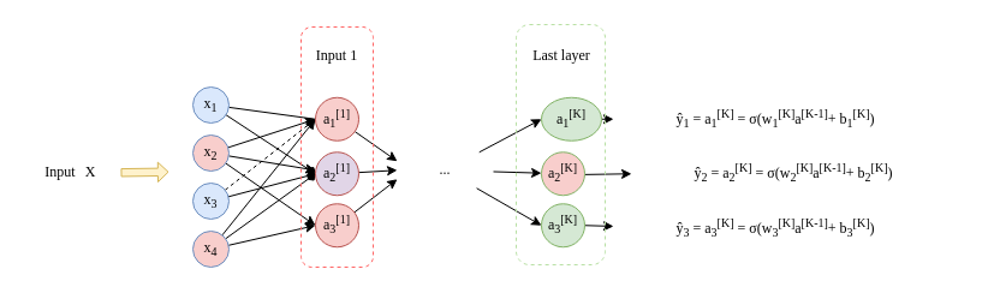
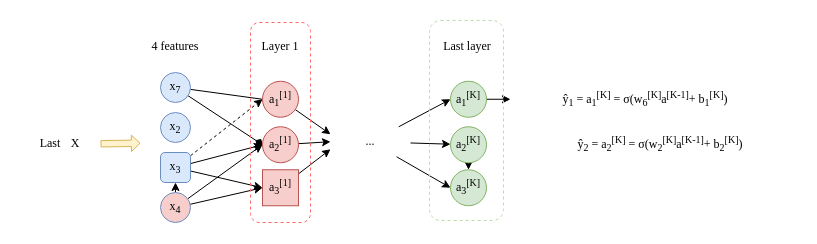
  <mxCell id="0" />
  <mxCell id="1" parent="0" />
  <mxCell id="2" style="edgeStyle=none;rounded=0;orthogonalLoop=1;jettySize=auto;html=1;entryX=0.5;entryY=1;entryDx=0;entryDy=0;fontSize=10;endArrow=none;" edge="1" parent="1" source="4" target="22"><mxGeometry relative="1" as="geometry" /></mxCell>
  <mxCell id="3" style="edgeStyle=none;rounded=0;orthogonalLoop=1;jettySize=auto;html=1;entryX=0;entryY=0.5;entryDx=0;entryDy=0;fontSize=10;endArrow=diamond;" edge="1" parent="1" source="4" target="24"><mxGeometry relative="1" as="geometry" /></mxCell>
- <mxCell id="4" value="x&lt;sub&gt;1&lt;/sub&gt;" style="ellipse;whiteSpace=wrap;html=1;aspect=fixed;fillColor=#dae8fc;strokeColor=#6c8ebf;fontFamily=Lucida Console;" parent="1" vertex="1"><mxGeometry x="160" y="72" width="30" height="30" as="geometry" /></mxCell>
- <mxCell id="5" style="edgeStyle=none;rounded=0;orthogonalLoop=1;jettySize=auto;html=1;entryX=0.5;entryY=1;entryDx=0;entryDy=0;fontSize=10;" edge="1" parent="1" source="8" target="22"><mxGeometry relative="1" as="geometry" /></mxCell>
- <mxCell id="6" style="edgeStyle=none;rounded=0;orthogonalLoop=1;jettySize=auto;html=1;fontSize=10;" edge="1" parent="1" source="8" target="24"><mxGeometry relative="1" as="geometry" /></mxCell>
- <mxCell id="7" style="edgeStyle=none;rounded=0;orthogonalLoop=1;jettySize=auto;html=1;entryX=0;entryY=0.5;entryDx=0;entryDy=0;fontSize=10;" edge="1" parent="1" source="8" target="26"><mxGeometry relative="1" as="geometry" /></mxCell>
- <mxCell id="8" value="x&lt;sub&gt;2&lt;/sub&gt;" style="ellipse;whiteSpace=wrap;html=1;aspect=fixed;fillColor=#f8cecc;strokeColor=#6c8ebf;fontFamily=Lucida Console;" parent="1" vertex="1"><mxGeometry x="160" y="112" width="30" height="30" as="geometry" /></mxCell>
+ <mxCell id="4" value="x&lt;sub&gt;7&lt;/sub&gt;" style="ellipse;whiteSpace=wrap;html=1;aspect=fixed;fillColor=#dae8fc;strokeColor=#6c8ebf;fontFamily=Lucida Console;" parent="1" vertex="1"><mxGeometry x="160" y="72" width="30" height="30" as="geometry" /></mxCell>
+ <mxCell id="8" value="x&lt;sub&gt;2&lt;/sub&gt;" style="ellipse;whiteSpace=wrap;html=1;aspect=fixed;fillColor=#dae8fc;strokeColor=#6c8ebf;fontFamily=Lucida Console;" parent="1" vertex="1"><mxGeometry x="160" y="112" width="30" height="30" as="geometry" /></mxCell>
  <mxCell id="9" style="edgeStyle=none;rounded=0;orthogonalLoop=1;jettySize=auto;html=1;entryX=0.5;entryY=1;entryDx=0;entryDy=0;fontSize=10;dashed=1;" edge="1" parent="1" source="12" target="22"><mxGeometry relative="1" as="geometry" /></mxCell>
- <mxCell id="10" style="edgeStyle=none;rounded=0;orthogonalLoop=1;jettySize=auto;html=1;entryX=0;entryY=0.5;entryDx=0;entryDy=0;fontSize=10;endArrow=diamond;" edge="1" parent="1" source="12" target="24"><mxGeometry relative="1" as="geometry" /></mxCell>
- <mxCell id="12" value="x&lt;sub&gt;3&lt;/sub&gt;" style="ellipse;whiteSpace=wrap;html=1;aspect=fixed;fillColor=#dae8fc;strokeColor=#6c8ebf;fontFamily=Lucida Console;" parent="1" vertex="1"><mxGeometry x="160" y="152" width="30" height="30" as="geometry" /></mxCell>
- <mxCell id="13" style="edgeStyle=none;rounded=0;orthogonalLoop=1;jettySize=auto;html=1;entryX=0.5;entryY=1;entryDx=0;entryDy=0;fontSize=10;" edge="1" parent="1" source="16" target="22"><mxGeometry relative="1" as="geometry" /></mxCell>
- <mxCell id="14" style="edgeStyle=none;rounded=0;orthogonalLoop=1;jettySize=auto;html=1;entryX=0;entryY=0.5;entryDx=0;entryDy=0;fontSize=10;endArrow=diamond;" edge="1" parent="1" source="16" target="24"><mxGeometry relative="1" as="geometry" /></mxCell>
+ <mxCell id="10" style="edgeStyle=none;rounded=0;orthogonalLoop=1;jettySize=auto;html=1;entryX=0;entryY=0.5;entryDx=0;entryDy=0;fontSize=10;" edge="1" parent="1" source="12" target="24"><mxGeometry relative="1" as="geometry" /></mxCell>
+ <mxCell id="11" style="edgeStyle=none;rounded=0;orthogonalLoop=1;jettySize=auto;html=1;entryX=0;entryY=0.5;entryDx=0;entryDy=0;fontSize=10;" edge="1" parent="1" source="12" target="26"><mxGeometry relative="1" as="geometry" /></mxCell>
+ <mxCell id="12" value="x&lt;sub&gt;3&lt;/sub&gt;" style="whiteSpace=wrap;html=1;aspect=fixed;fillColor=#dae8fc;strokeColor=#6c8ebf;fontFamily=Lucida Console;rounded=1;" parent="1" vertex="1"><mxGeometry x="160" y="152" width="30" height="30" as="geometry" /></mxCell>
+ <mxCell id="13" style="edgeStyle=none;rounded=0;orthogonalLoop=1;jettySize=auto;html=1;fontSize=10;" edge="1" parent="1" source="16" target="12"><mxGeometry relative="1" as="geometry" /></mxCell>
+ <mxCell id="14" style="edgeStyle=none;rounded=0;orthogonalLoop=1;jettySize=auto;html=1;entryX=0;entryY=0.5;entryDx=0;entryDy=0;fontSize=10;" edge="1" parent="1" source="16" target="24"><mxGeometry relative="1" as="geometry" /></mxCell>
  <mxCell id="15" style="edgeStyle=none;rounded=0;orthogonalLoop=1;jettySize=auto;html=1;entryX=0;entryY=0.5;entryDx=0;entryDy=0;fontSize=10;" edge="1" parent="1" source="16" target="26"><mxGeometry relative="1" as="geometry" /></mxCell>
  <mxCell id="16" value="x&lt;sub&gt;4&lt;/sub&gt;" style="ellipse;whiteSpace=wrap;html=1;aspect=fixed;fillColor=#f8cecc;strokeColor=#6c8ebf;fontFamily=Lucida Console;" parent="1" vertex="1"><mxGeometry x="160" y="192" width="30" height="30" as="geometry" /></mxCell>
- <mxCell id="17" value="Input" style="text;html=1;strokeColor=none;fillColor=none;align=center;verticalAlign=middle;whiteSpace=wrap;rounded=0;fontFamily=Lucida Console;" parent="1" vertex="1"><mxGeometry x="20" y="128" width="60" height="30" as="geometry" /></mxCell>
+ <mxCell id="17" value="Last" style="text;html=1;strokeColor=none;fillColor=none;align=center;verticalAlign=middle;whiteSpace=wrap;rounded=0;fontFamily=Lucida Console;" parent="1" vertex="1"><mxGeometry x="20" y="128" width="60" height="30" as="geometry" /></mxCell>
  <mxCell id="18" value="" style="shape=flexArrow;endArrow=classic;html=1;rounded=0;fontFamily=Lucida Console;fillColor=#fff2cc;strokeColor=#d6b656;width=6.387;endSize=2.528;endWidth=9.011;" parent="1" edge="1"><mxGeometry width="50" height="50" relative="1" as="geometry"><mxPoint x="100" y="143.28" as="sourcePoint" /><mxPoint x="140" y="142.71" as="targetPoint" /></mxGeometry></mxCell>
+ <mxCell id="19" value="4 features" style="text;html=1;strokeColor=none;fillColor=none;align=center;verticalAlign=middle;whiteSpace=wrap;rounded=0;fontFamily=Lucida Console;" parent="1" vertex="1"><mxGeometry x="135" y="31" width="80" height="30" as="geometry" /></mxCell>
  <mxCell id="20" value="X" style="text;html=1;strokeColor=none;fillColor=none;align=center;verticalAlign=middle;whiteSpace=wrap;rounded=0;fontFamily=Lucida Console;" parent="1" vertex="1"><mxGeometry x="60" y="128" width="30" height="30" as="geometry" /></mxCell>
  <mxCell id="21" style="edgeStyle=none;rounded=0;orthogonalLoop=1;jettySize=auto;html=1;entryX=0;entryY=0.25;entryDx=0;entryDy=0;fontSize=10;" edge="1" parent="1" source="22" target="31"><mxGeometry relative="1" as="geometry" /></mxCell>
  <mxCell id="22" value="a&lt;sub&gt;1&lt;/sub&gt;&lt;sup&gt;[1]&lt;/sup&gt;" style="ellipse;whiteSpace=wrap;html=1;aspect=fixed;fillColor=#f8cecc;strokeColor=#b85450;fontFamily=Lucida Console;direction=south;" vertex="1" parent="1"><mxGeometry x="262" y="80.75" width="36" height="36" as="geometry" /></mxCell>
  <mxCell id="23" style="edgeStyle=none;rounded=0;orthogonalLoop=1;jettySize=auto;html=1;entryX=0;entryY=0.5;entryDx=0;entryDy=0;fontSize=10;" edge="1" parent="1" source="24" target="31"><mxGeometry relative="1" as="geometry" /></mxCell>
- <mxCell id="24" value="a&lt;sub&gt;2&lt;/sub&gt;&lt;sup&gt;[1]&lt;/sup&gt;" style="ellipse;whiteSpace=wrap;html=1;aspect=fixed;fillColor=#e1d5e7;strokeColor=#b85450;fontFamily=Lucida Console;" vertex="1" parent="1"><mxGeometry x="262" y="126.25" width="36" height="36" as="geometry" /></mxCell>
+ <mxCell id="24" value="a&lt;sub&gt;2&lt;/sub&gt;&lt;sup&gt;[1]&lt;/sup&gt;" style="ellipse;whiteSpace=wrap;html=1;aspect=fixed;fillColor=#f8cecc;strokeColor=#b85450;fontFamily=Lucida Console;" vertex="1" parent="1"><mxGeometry x="262" y="126.25" width="36" height="36" as="geometry" /></mxCell>
  <mxCell id="25" style="edgeStyle=none;rounded=0;orthogonalLoop=1;jettySize=auto;html=1;entryX=0;entryY=0.75;entryDx=0;entryDy=0;fontSize=10;" edge="1" parent="1" source="26" target="31"><mxGeometry relative="1" as="geometry" /></mxCell>
- <mxCell id="26" value="a&lt;sub&gt;3&lt;/sub&gt;&lt;sup&gt;[1]&lt;/sup&gt;" style="ellipse;whiteSpace=wrap;html=1;aspect=fixed;fillColor=#f8cecc;strokeColor=#b85450;fontFamily=Lucida Console;" vertex="1" parent="1"><mxGeometry x="262" y="169.25" width="36" height="36" as="geometry" /></mxCell>
- <mxCell id="27" value="Input 1" style="text;html=1;strokeColor=none;fillColor=none;align=center;verticalAlign=middle;whiteSpace=wrap;rounded=0;fontFamily=Lucida Console;" vertex="1" parent="1"><mxGeometry x="240" y="31" width="80" height="30" as="geometry" /></mxCell>
+ <mxCell id="26" value="a&lt;sub&gt;3&lt;/sub&gt;&lt;sup&gt;[1]&lt;/sup&gt;" style="whiteSpace=wrap;html=1;aspect=fixed;fillColor=#f8cecc;strokeColor=#b85450;fontFamily=Lucida Console;rounded=0;" vertex="1" parent="1"><mxGeometry x="262" y="169.25" width="36" height="36" as="geometry" /></mxCell>
+ <mxCell id="27" value="Layer 1" style="text;html=1;strokeColor=none;fillColor=none;align=center;verticalAlign=middle;whiteSpace=wrap;rounded=0;fontFamily=Lucida Console;" vertex="1" parent="1"><mxGeometry x="240" y="31" width="80" height="30" as="geometry" /></mxCell>
  <mxCell id="28" style="edgeStyle=none;rounded=0;orthogonalLoop=1;jettySize=auto;html=1;entryX=0.5;entryY=1;entryDx=0;entryDy=0;fontSize=10;" edge="1" parent="1" source="31" target="33"><mxGeometry relative="1" as="geometry" /></mxCell>
  <mxCell id="29" style="edgeStyle=none;rounded=0;orthogonalLoop=1;jettySize=auto;html=1;fontSize=10;" edge="1" parent="1" source="31" target="35"><mxGeometry relative="1" as="geometry" /></mxCell>
  <mxCell id="30" style="edgeStyle=none;rounded=0;orthogonalLoop=1;jettySize=auto;html=1;entryX=0;entryY=0.5;entryDx=0;entryDy=0;fontSize=10;" edge="1" parent="1" source="31" target="37"><mxGeometry relative="1" as="geometry" /></mxCell>
  <mxCell id="31" value="..." style="text;html=1;strokeColor=none;fillColor=none;align=center;verticalAlign=middle;whiteSpace=wrap;rounded=0;fontFamily=Lucida Console;" vertex="1" parent="1"><mxGeometry x="330" y="126.25" width="80" height="30" as="geometry" /></mxCell>
  <mxCell id="32" style="edgeStyle=none;rounded=0;orthogonalLoop=1;jettySize=auto;html=1;fontSize=10;" edge="1" parent="1" source="33"><mxGeometry relative="1" as="geometry"><mxPoint x="510" y="98.75" as="targetPoint" /></mxGeometry></mxCell>
- <mxCell id="33" value="a&lt;sub&gt;1&lt;/sub&gt;&lt;sup&gt;[K]&lt;/sup&gt;" style="ellipse;whiteSpace=wrap;html=1;aspect=fixed;fillColor=#d5e8d4;strokeColor=#82b366;fontFamily=Lucida Console;direction=south;" vertex="1" parent="1"><mxGeometry x="450" y="80.75" width="50" height="36" as="geometry" /></mxCell>
- <mxCell id="34" style="edgeStyle=none;rounded=0;orthogonalLoop=1;jettySize=auto;html=1;fontSize=10;" edge="1" parent="1" source="35" target="39"><mxGeometry relative="1" as="geometry" /></mxCell>
- <mxCell id="35" value="a&lt;sub&gt;2&lt;/sub&gt;&lt;sup&gt;[K]&lt;/sup&gt;" style="ellipse;whiteSpace=wrap;html=1;aspect=fixed;fillColor=#f8cecc;strokeColor=#82b366;fontFamily=Lucida Console;" vertex="1" parent="1"><mxGeometry x="450" y="126.25" width="36" height="36" as="geometry" /></mxCell>
- <mxCell id="36" style="edgeStyle=none;rounded=0;orthogonalLoop=1;jettySize=auto;html=1;fontSize=10;" edge="1" parent="1" source="37" target="40"><mxGeometry relative="1" as="geometry" /></mxCell>
+ <mxCell id="33" value="a&lt;sub&gt;1&lt;/sub&gt;&lt;sup&gt;[K]&lt;/sup&gt;" style="ellipse;whiteSpace=wrap;html=1;aspect=fixed;fillColor=#d5e8d4;strokeColor=#82b366;fontFamily=Lucida Console;direction=south;" vertex="1" parent="1"><mxGeometry x="450" y="80.75" width="36" height="36" as="geometry" /></mxCell>
+ <mxCell id="34" style="edgeStyle=none;rounded=0;orthogonalLoop=1;jettySize=auto;html=1;fontSize=10;" edge="1" parent="1" source="35" target="37"><mxGeometry relative="1" as="geometry" /></mxCell>
+ <mxCell id="35" value="a&lt;sub&gt;2&lt;/sub&gt;&lt;sup&gt;[K]&lt;/sup&gt;" style="ellipse;whiteSpace=wrap;html=1;aspect=fixed;fillColor=#d5e8d4;strokeColor=#82b366;fontFamily=Lucida Console;" vertex="1" parent="1"><mxGeometry x="450" y="126.25" width="36" height="36" as="geometry" /></mxCell>
  <mxCell id="37" value="a&lt;sub&gt;3&lt;/sub&gt;&lt;sup&gt;[K]&lt;/sup&gt;" style="ellipse;whiteSpace=wrap;html=1;aspect=fixed;fillColor=#d5e8d4;strokeColor=#82b366;fontFamily=Lucida Console;" vertex="1" parent="1"><mxGeometry x="450" y="169.25" width="36" height="36" as="geometry" /></mxCell>
- <mxCell id="38" value="ŷ&lt;sub&gt;1&lt;/sub&gt; = a&lt;sub&gt;1&lt;/sub&gt;&lt;sup&gt;[K]&lt;/sup&gt;&amp;nbsp;=&amp;nbsp;σ(w&lt;sub&gt;1&lt;/sub&gt;&lt;sup&gt;[K]&lt;/sup&gt;a&lt;sup&gt;[K-1]&lt;/sup&gt;+ b&lt;sub&gt;1&lt;/sub&gt;&lt;sup&gt;[K]&lt;/sup&gt;)" style="text;html=1;strokeColor=none;fillColor=none;align=center;verticalAlign=middle;whiteSpace=wrap;rounded=0;fontFamily=Lucida Console;" vertex="1" parent="1"><mxGeometry x="510" y="83.75" width="270" height="30" as="geometry" /></mxCell>
+ <mxCell id="38" value="ŷ&lt;sub&gt;1&lt;/sub&gt; = a&lt;sub&gt;1&lt;/sub&gt;&lt;sup&gt;[K]&lt;/sup&gt;&amp;nbsp;=&amp;nbsp;σ(w&lt;sub&gt;6&lt;/sub&gt;&lt;sup&gt;[K]&lt;/sup&gt;a&lt;sup&gt;[K-1]&lt;/sup&gt;+ b&lt;sub&gt;1&lt;/sub&gt;&lt;sup&gt;[K]&lt;/sup&gt;)" style="text;html=1;strokeColor=none;fillColor=none;align=center;verticalAlign=middle;whiteSpace=wrap;rounded=0;fontFamily=Lucida Console;" vertex="1" parent="1"><mxGeometry x="510" y="83.75" width="270" height="30" as="geometry" /></mxCell>
  <mxCell id="39" value="ŷ&lt;sub&gt;2&lt;/sub&gt; = a&lt;sub&gt;2&lt;/sub&gt;&lt;sup&gt;[K]&lt;/sup&gt;&amp;nbsp;=&amp;nbsp;σ(w&lt;sub&gt;2&lt;/sub&gt;&lt;sup&gt;[K]&lt;/sup&gt;a&lt;sup&gt;[K-1]&lt;/sup&gt;+ b&lt;sub&gt;2&lt;/sub&gt;&lt;sup&gt;[K]&lt;/sup&gt;)" style="text;html=1;strokeColor=none;fillColor=none;align=center;verticalAlign=middle;whiteSpace=wrap;rounded=0;fontFamily=Lucida Console;" vertex="1" parent="1"><mxGeometry x="525" y="129.25" width="270" height="30" as="geometry" /></mxCell>
- <mxCell id="40" value="ŷ&lt;sub&gt;3&lt;/sub&gt; = a&lt;sub&gt;3&lt;/sub&gt;&lt;sup&gt;[K]&lt;/sup&gt;&amp;nbsp;=&amp;nbsp;σ(w&lt;sub&gt;3&lt;/sub&gt;&lt;sup&gt;[K]&lt;/sup&gt;a&lt;sup&gt;[K-1]&lt;/sup&gt;+ b&lt;sub&gt;3&lt;/sub&gt;&lt;sup&gt;[K]&lt;/sup&gt;)" style="text;html=1;strokeColor=none;fillColor=none;align=center;verticalAlign=middle;whiteSpace=wrap;rounded=0;fontFamily=Lucida Console;" vertex="1" parent="1"><mxGeometry x="510" y="175.25" width="270" height="30" as="geometry" /></mxCell>
  <mxCell id="41" value="Last layer" style="text;html=1;strokeColor=none;fillColor=none;align=center;verticalAlign=middle;whiteSpace=wrap;rounded=0;fontFamily=Lucida Console;" vertex="1" parent="1"><mxGeometry x="427" y="31" width="80" height="30" as="geometry" /></mxCell>
  <mxCell id="42" value="" style="rounded=1;whiteSpace=wrap;html=1;dashed=1;fontSize=10;strokeColor=#FF6666;fillColor=none;" vertex="1" parent="1"><mxGeometry x="250" y="22" width="60" height="200" as="geometry" /></mxCell>
  <mxCell id="43" value="" style="rounded=1;whiteSpace=wrap;html=1;dashed=1;fontSize=10;strokeColor=#B9E0A5;fillColor=none;" vertex="1" parent="1"><mxGeometry x="429" y="20" width="74" height="200" as="geometry" /></mxCell>
